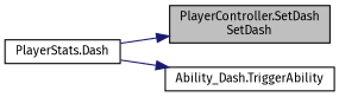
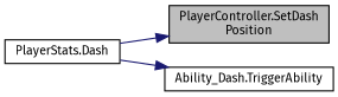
  digraph {
    fontname="Fira Sans"
    rankdir=RL
    node [color=black fontname="Fira Sans" fontsize=10 shape=record]
    edge [color=midnightblue dir=back fontname="Fira Sans" fontsize=10 labelfontname=Helvetica labelfontsize=10 style=solid]
-   n1 [fillcolor=grey75 fontcolor=black height=0.2 label="PlayerController.SetDash\lSetDash" style=filled width=0.4]
+   n1 [fillcolor=grey75 fontcolor=black height=0.2 label="PlayerController.SetDash\lPosition" style=filled width=0.4]
    n2 [height=0.2 label="PlayerStats.Dash" width=0.4]
    n3 [height=0.2 label="Ability_Dash.TriggerAbility" width=0.4]
    n1 -> n2
    n3 -> n2
  }
